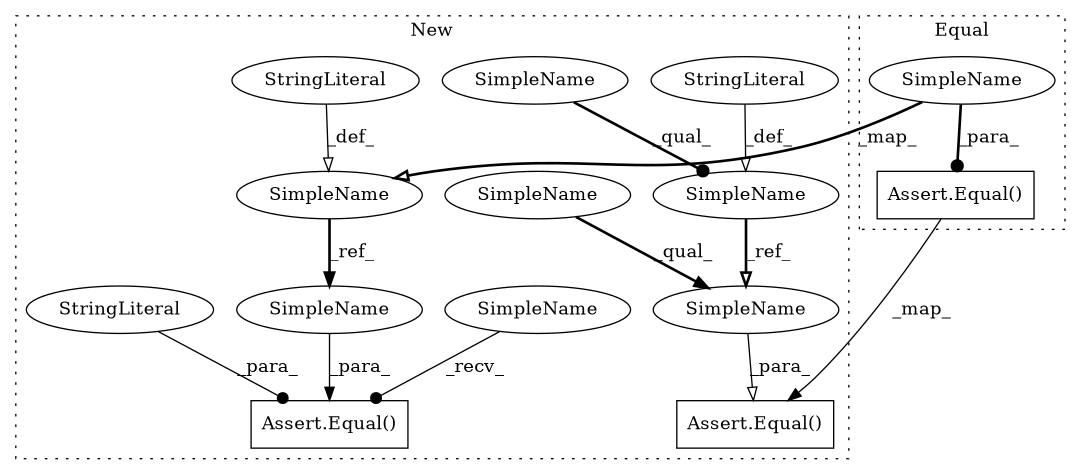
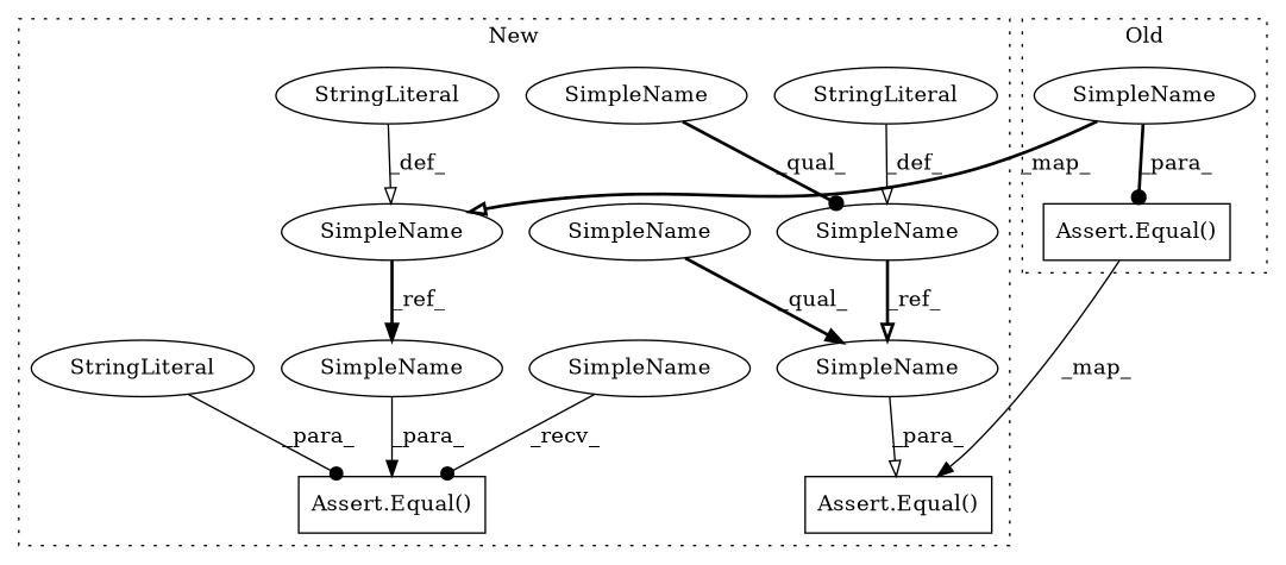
  digraph {
    node [a=42 l="6,1" s=24873 shape=ellipse]
    edge [style=solid arrowhead=onormal]
    n1 [a=32 label="Assert.Equal()" s="24718,24789" shape=box]
    n2 [l=26 label=SimpleName s=24763]
    n3 [a=32 label="Assert.Equal()" s="25134,25200" shape=box]
    n4 [l=21 label=SimpleName]
    n5 [a=45 l=37 label=StringLiteral s=24897]
    n6 [a=32 label="Assert.Equal()" s="25222,25299" shape=box]
    n7 [a=45 l=43 label=StringLiteral s=25228]
    n8 [l=26 label=SimpleName s=24948]
    n9 [a=45 l=43 label=StringLiteral s=24977]
    n10 [l=6 label=SimpleName s=25215]
    n11 [l=21 label=SimpleName s=25179]
    n12 [l=7 label=SimpleName]
    n13 [l=7 label=SimpleName s=25179]
    n14 [l=26 label=SimpleName s=25273]
    subgraph cluster_1 {
-     label=Equal
+     label=Old
      style=dotted
      n1
      n2
    }
    subgraph cluster_2 {
      label=New
      style=dotted
      n3
      n4
      n5
      n6
      n7
      n8
      n9
      n10
      n11
      n12
      n13
      n14
    }
    n1 -> n3 [label=_map_ arrowhead=normal]
    n2 -> n1 [label=_para_ style=bold arrowhead=dot]
    n2 -> n8 [label=_map_ style=bold]
    n4 -> n11 [label=_ref_ style=bold]
    n5 -> n4 [label=_def_]
    n7 -> n6 [label=_para_ arrowhead=dot]
    n8 -> n14 [label=_ref_ style=bold arrowhead=normal]
    n9 -> n8 [label=_def_]
    n10 -> n6 [label=_recv_ arrowhead=dot]
    n11 -> n3 [label=_para_]
    n12 -> n4 [label=_qual_ style=bold arrowhead=dot]
    n13 -> n11 [label=_qual_ style=bold arrowhead=normal]
    n14 -> n6 [label=_para_ arrowhead=normal]
  }
